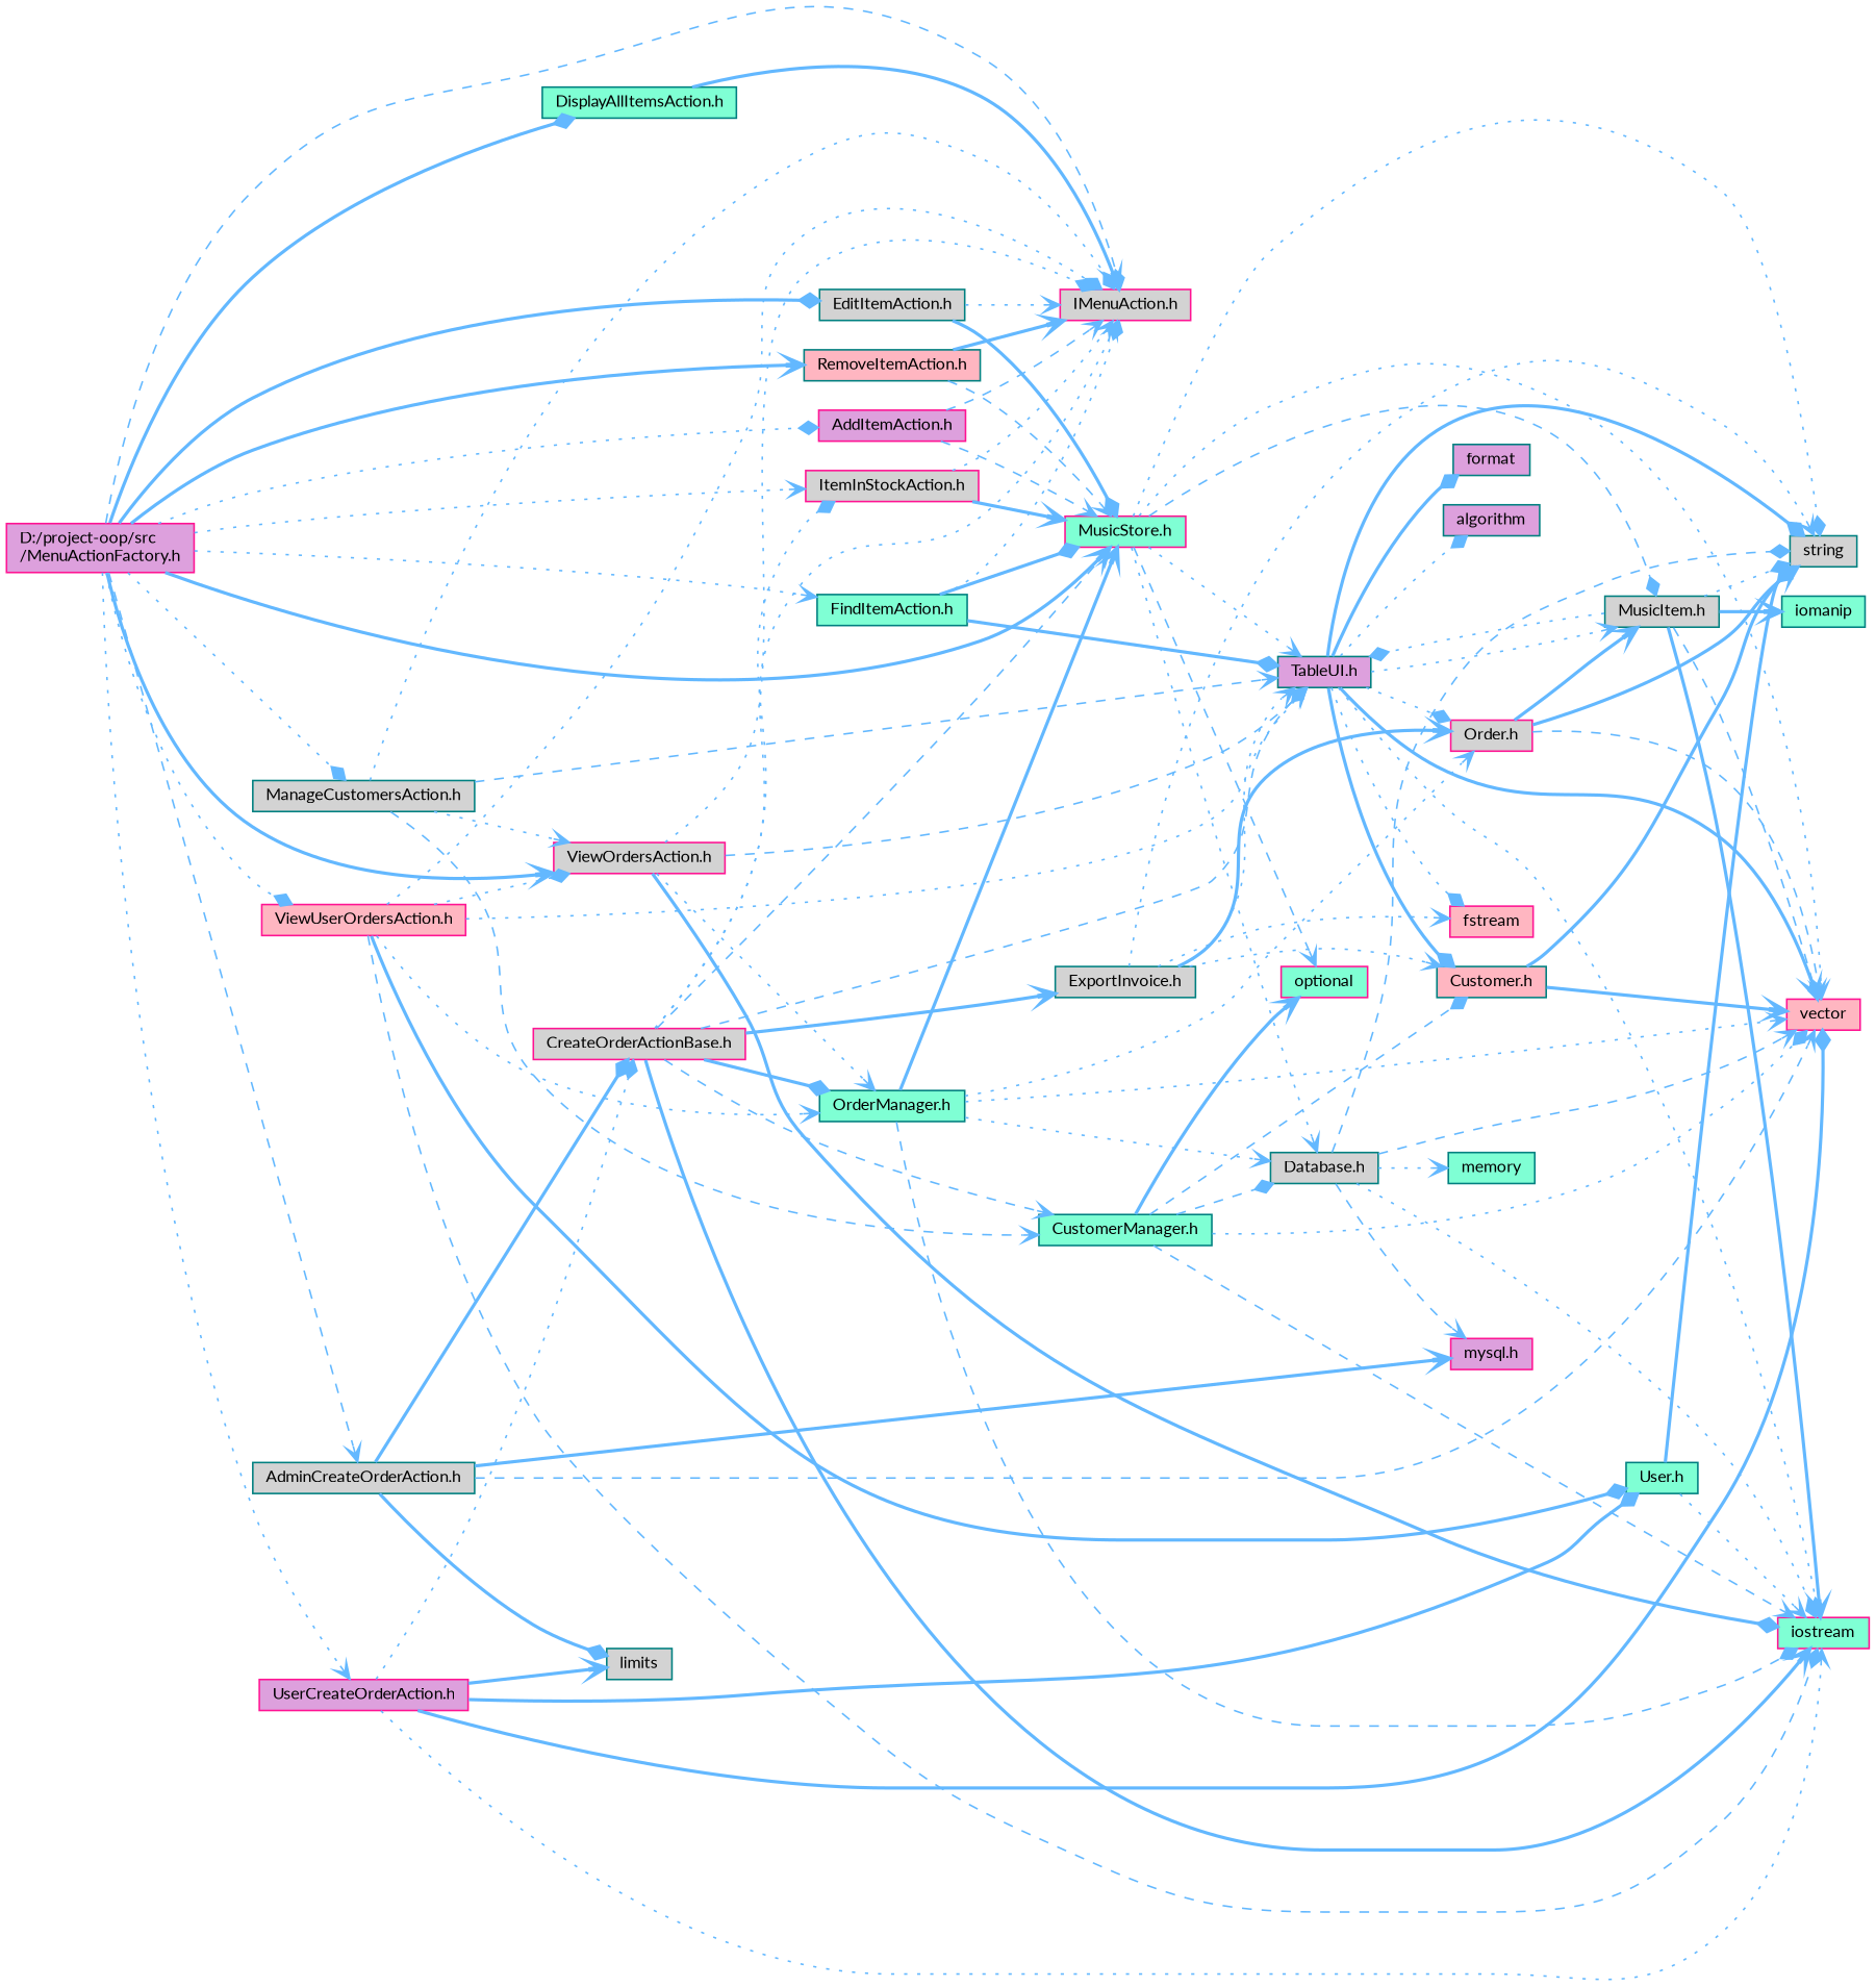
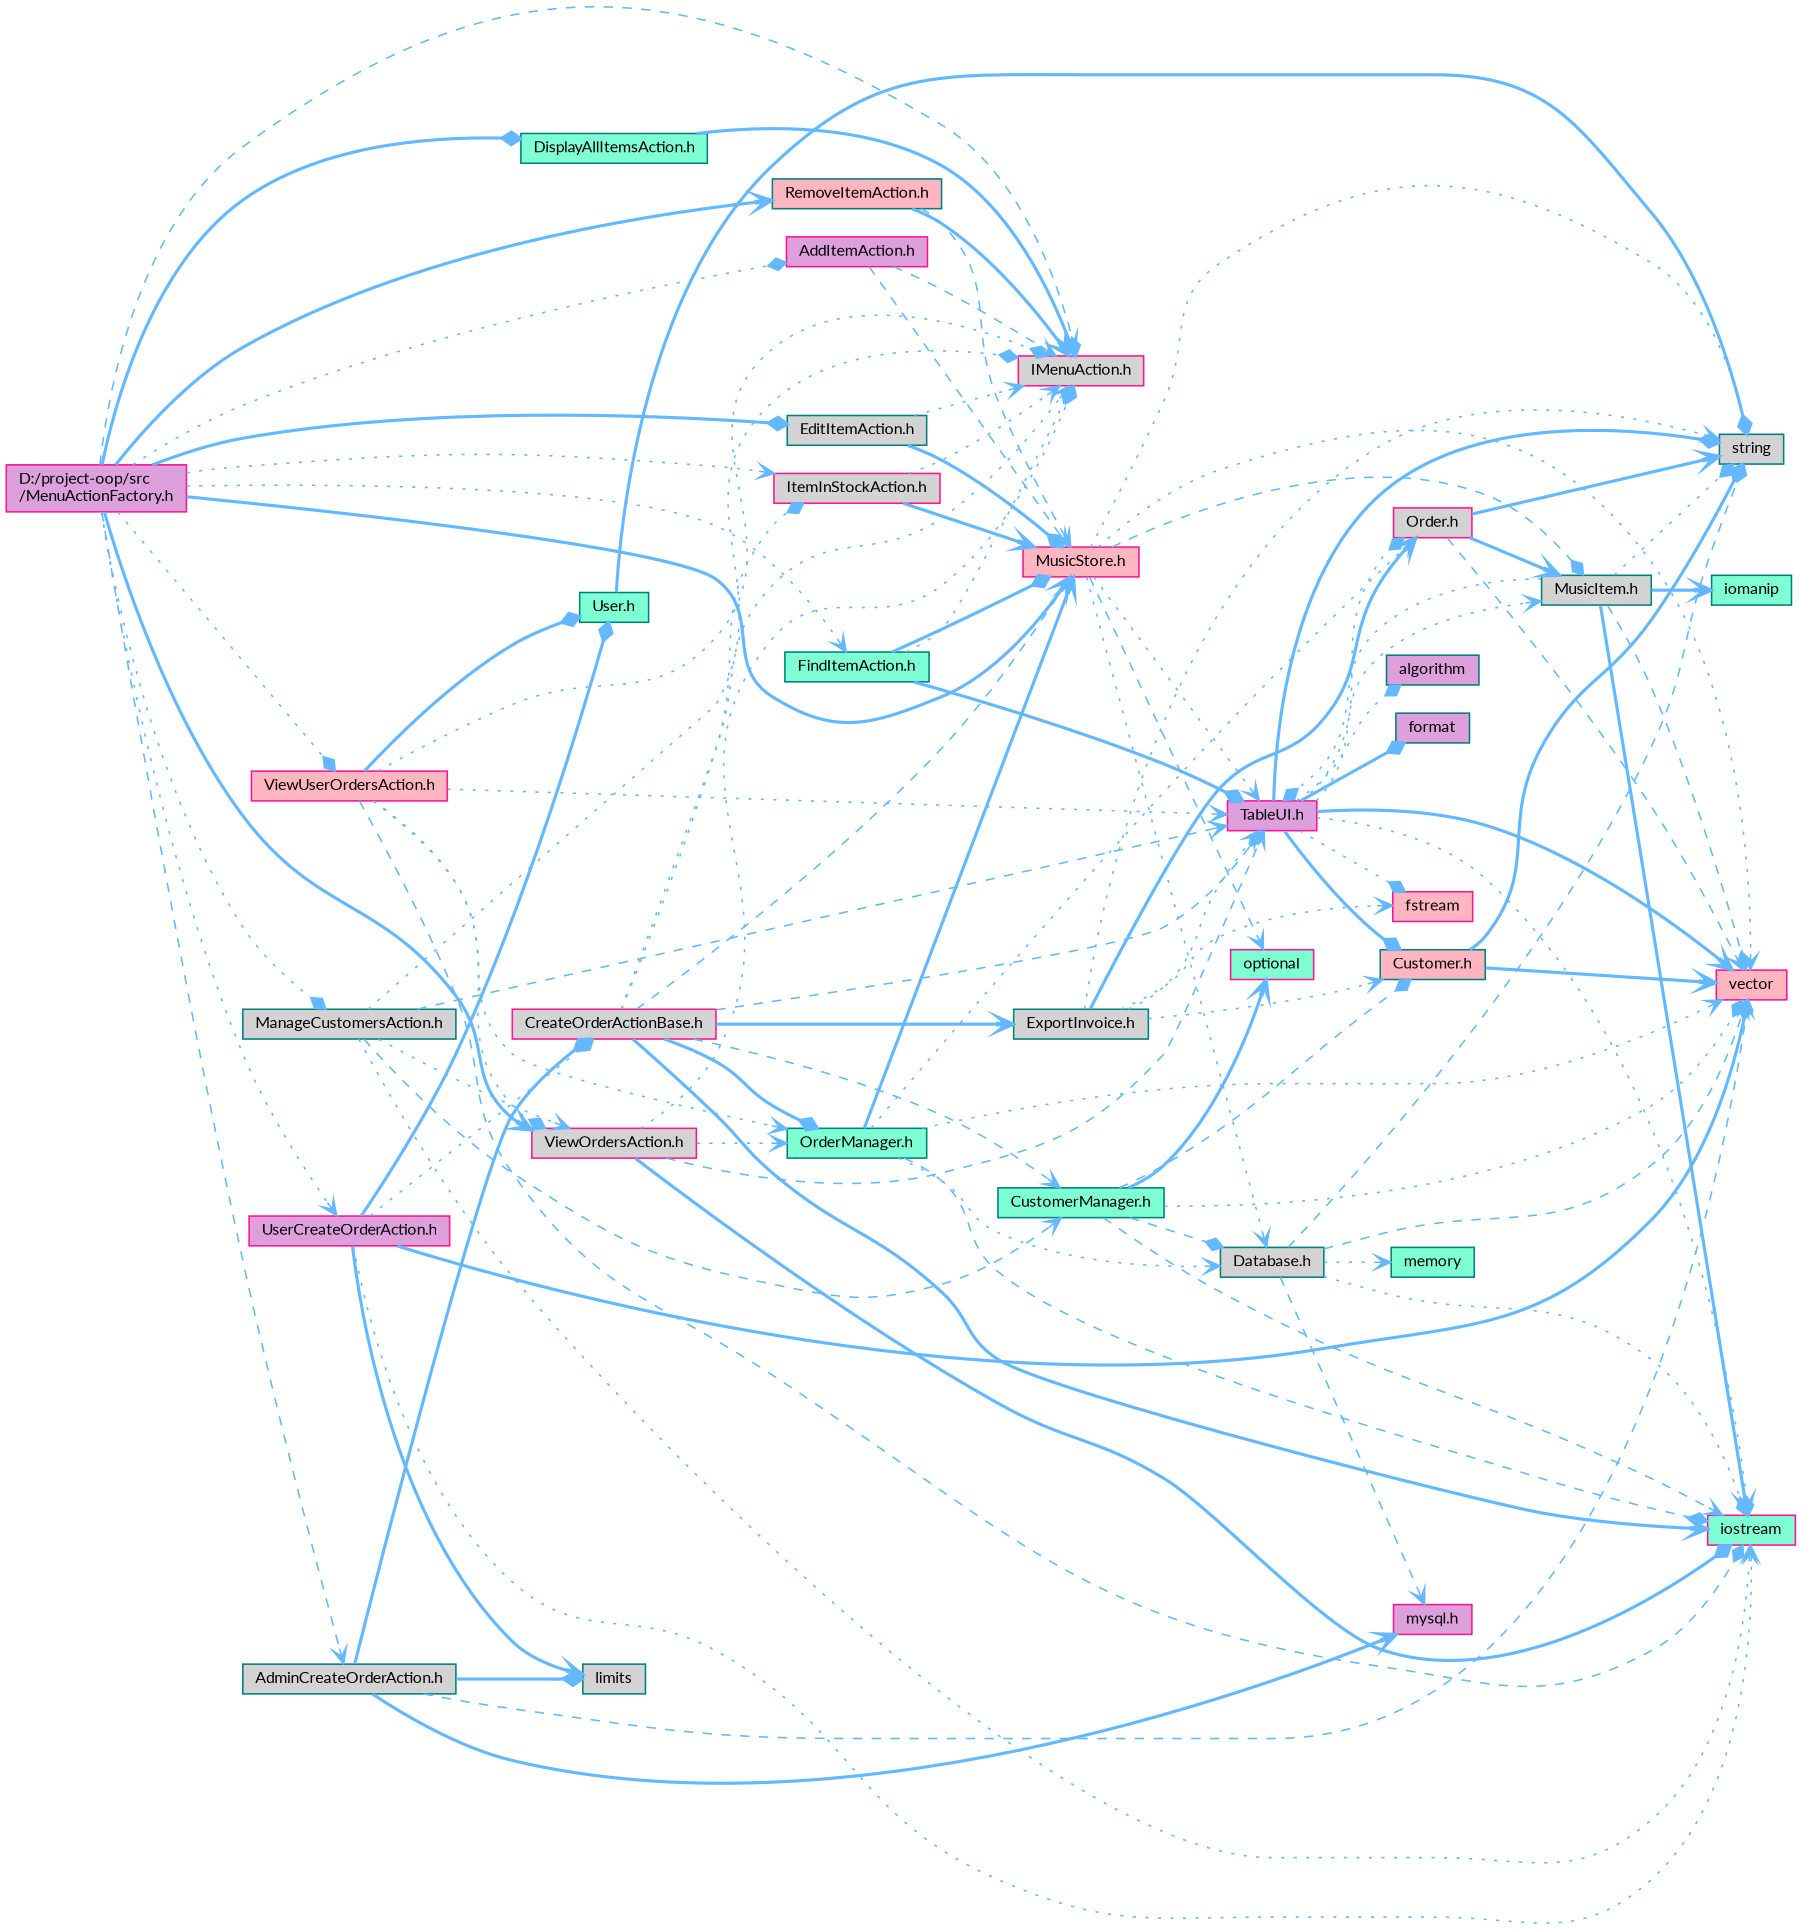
  digraph {
    fontname=Lato
    rankdir=LR
    node [color=teal fillcolor=lightgrey fontname=Lato fontsize=10 shape=box style=filled]
    edge [arrowhead=vee color=steelblue1 fontname=Lato fontsize=10 labelfontname=Helvetica labelfontsize=10 style=dotted]
    n1 [color=deeppink fillcolor=plum fontcolor=black height=0.2 label="D:/project-oop/src\l/MenuActionFactory.h" width=0.4]
    n2 [color=deeppink height=0.2 label="IMenuAction.h" width=0.4]
    n3 [color=deeppink fillcolor=plum height=0.2 label="UserCreateOrderAction.h" width=0.4]
-   n4 [color=deeppink fillcolor=aquamarine height=0.2 label="MusicStore.h" width=0.4]
+   n4 [color=deeppink fillcolor=lightpink height=0.2 label="MusicStore.h" width=0.4]
    n5 [color=deeppink height=0.2 label="ItemInStockAction.h" width=0.4]
    n6 [fillcolor=aquamarine height=0.2 label="FindItemAction.h" width=0.4]
    n7 [fillcolor=aquamarine height=0.2 label="DisplayAllItemsAction.h" width=0.4]
    n8 [color=deeppink fillcolor=plum height=0.2 label="AddItemAction.h" width=0.4]
    n9 [height=0.2 label="EditItemAction.h" width=0.4]
    n10 [fillcolor=lightpink height=0.2 label="RemoveItemAction.h" width=0.4]
    n11 [color=deeppink height=0.2 label="ViewOrdersAction.h" width=0.4]
    n12 [height=0.2 label="ManageCustomersAction.h" width=0.4]
    n13 [height=0.2 label="AdminCreateOrderAction.h" width=0.4]
    n14 [color=deeppink fillcolor=lightpink height=0.2 label="ViewUserOrdersAction.h" width=0.4]
    n15 [color=deeppink height=0.2 label="CreateOrderActionBase.h" width=0.4]
    n16 [color=deeppink fillcolor=aquamarine height=0.2 label=iostream width=0.4]
    n17 [color=deeppink fillcolor=lightpink height=0.2 label=vector width=0.4]
    n18 [fillcolor=aquamarine height=0.2 label="User.h" width=0.4]
    n19 [height=0.2 label=limits width=0.4]
-   n20 [fillcolor=plum height=0.2 label="TableUI.h" width=0.4]
+   n20 [color=deeppink fillcolor=plum height=0.2 label="TableUI.h" width=0.4]
    n21 [height=0.2 label="MusicItem.h" width=0.4]
    n22 [height=0.2 label=string width=0.4]
    n23 [height=0.2 label="Database.h" width=0.4]
    n24 [color=deeppink fillcolor=aquamarine height=0.2 label=optional width=0.4]
    n25 [fillcolor=aquamarine height=0.2 label="OrderManager.h" width=0.4]
    n26 [fillcolor=aquamarine height=0.2 label="CustomerManager.h" width=0.4]
    n27 [color=deeppink fillcolor=plum height=0.2 label="mysql.h" width=0.4]
    n28 [height=0.2 label="ExportInvoice.h" width=0.4]
    n29 [fillcolor=plum height=0.2 label=format width=0.4]
    n30 [fillcolor=plum height=0.2 label=algorithm width=0.4]
    n31 [color=deeppink fillcolor=lightpink height=0.2 label=fstream width=0.4]
    n32 [color=deeppink height=0.2 label="Order.h" width=0.4]
    n33 [fillcolor=lightpink height=0.2 label="Customer.h" width=0.4]
    n34 [fillcolor=aquamarine height=0.2 label=iomanip width=0.4]
    n35 [fillcolor=aquamarine height=0.2 label=memory width=0.4]
    n1 -> n2 [arrowhead=diamond style=dashed]
    n1 -> n3
    n1 -> n4 [style=bold]
    n1 -> n5
    n1 -> n6
    n1 -> n7 [arrowhead=diamond style=bold]
    n1 -> n8 [arrowhead=diamond]
    n1 -> n9 [arrowhead=diamond style=bold]
    n1 -> n10 [style=bold]
    n1 -> n11 [style=bold]
    n1 -> n12 [arrowhead=diamond]
    n1 -> n13 [style=dashed]
    n1 -> n14 [arrowhead=diamond]
    n3 -> n15 [arrowhead=diamond]
    n3 -> n16
    n3 -> n17 [arrowhead=diamond style=bold]
    n3 -> n18 [arrowhead=diamond style=bold]
    n3 -> n19 [style=bold]
    n4 -> n17
    n4 -> n20
    n4 -> n21 [arrowhead=diamond style=dashed]
    n4 -> n22 [arrowhead=diamond]
    n4 -> n23
    n4 -> n24 [style=dashed]
    n5 -> n2
    n5 -> n4 [style=bold]
    n6 -> n2 [arrowhead=diamond]
    n6 -> n4 [arrowhead=diamond style=bold]
    n6 -> n20 [arrowhead=diamond style=bold]
    n7 -> n2 [style=bold]
    n8 -> n2 [style=dashed]
    n8 -> n4 [style=dashed]
    n9 -> n2
    n9 -> n4 [arrowhead=diamond style=bold]
    n10 -> n2 [style=bold]
    n10 -> n4 [style=dashed]
    n11 -> n2 [arrowhead=diamond]
    n11 -> n16 [arrowhead=diamond style=bold]
    n11 -> n20 [style=dashed]
    n11 -> n25
    n12 -> n2 [arrowhead=diamond]
    n12 -> n11
-   n18 -> n16
+   n12 -> n16
    n12 -> n20 [style=dashed]
    n12 -> n26 [style=dashed]
    n13 -> n15 [arrowhead=diamond style=bold]
    n13 -> n17 [style=dashed]
    n13 -> n19 [arrowhead=diamond style=bold]
    n13 -> n27 [style=bold]
    n14 -> n2 [arrowhead=diamond]
    n14 -> n11 [arrowhead=diamond]
    n14 -> n16 [arrowhead=diamond style=dashed]
    n14 -> n18 [arrowhead=diamond style=bold]
    n14 -> n20
    n14 -> n25
    n15 -> n2
    n15 -> n4 [style=dashed]
    n15 -> n5 [arrowhead=diamond]
    n15 -> n16 [style=bold]
    n15 -> n20 [arrowhead=diamond style=dashed]
    n15 -> n25 [arrowhead=diamond style=bold]
    n15 -> n26 [style=dashed]
    n15 -> n28 [style=bold]
    n18 -> n22 [arrowhead=diamond style=bold]
    n20 -> n16 [arrowhead=diamond]
    n20 -> n17 [style=bold]
    n20 -> n21
    n20 -> n22 [arrowhead=diamond style=bold]
    n20 -> n29 [arrowhead=diamond style=bold]
    n20 -> n30 [arrowhead=diamond]
    n20 -> n31 [arrowhead=diamond]
    n20 -> n32 [arrowhead=diamond]
    n20 -> n33 [arrowhead=diamond style=bold]
    n21 -> n16 [style=bold]
    n21 -> n17 [arrowhead=diamond style=dashed]
    n21 -> n20 [arrowhead=diamond]
    n21 -> n22 [arrowhead=diamond]
    n21 -> n34 [style=bold]
    n23 -> n16 [arrowhead=diamond]
    n23 -> n17 [style=dashed]
    n23 -> n22 [arrowhead=diamond style=dashed]
    n23 -> n27 [style=dashed]
    n23 -> n35
    n25 -> n4 [style=bold]
    n25 -> n16 [arrowhead=diamond style=dashed]
    n25 -> n17
    n25 -> n23
    n25 -> n32
    n26 -> n16 [style=dashed]
    n26 -> n17 [arrowhead=diamond]
    n26 -> n23 [arrowhead=diamond style=dashed]
    n26 -> n24 [style=bold]
    n26 -> n33 [arrowhead=diamond style=dashed]
    n28 -> n20
    n28 -> n22
    n28 -> n31
    n28 -> n32 [style=bold]
    n28 -> n33
    n32 -> n17 [style=dashed]
    n32 -> n21 [style=bold]
    n32 -> n22 [style=bold]
    n33 -> n17 [style=bold]
    n33 -> n22 [arrowhead=diamond style=bold]
  }
